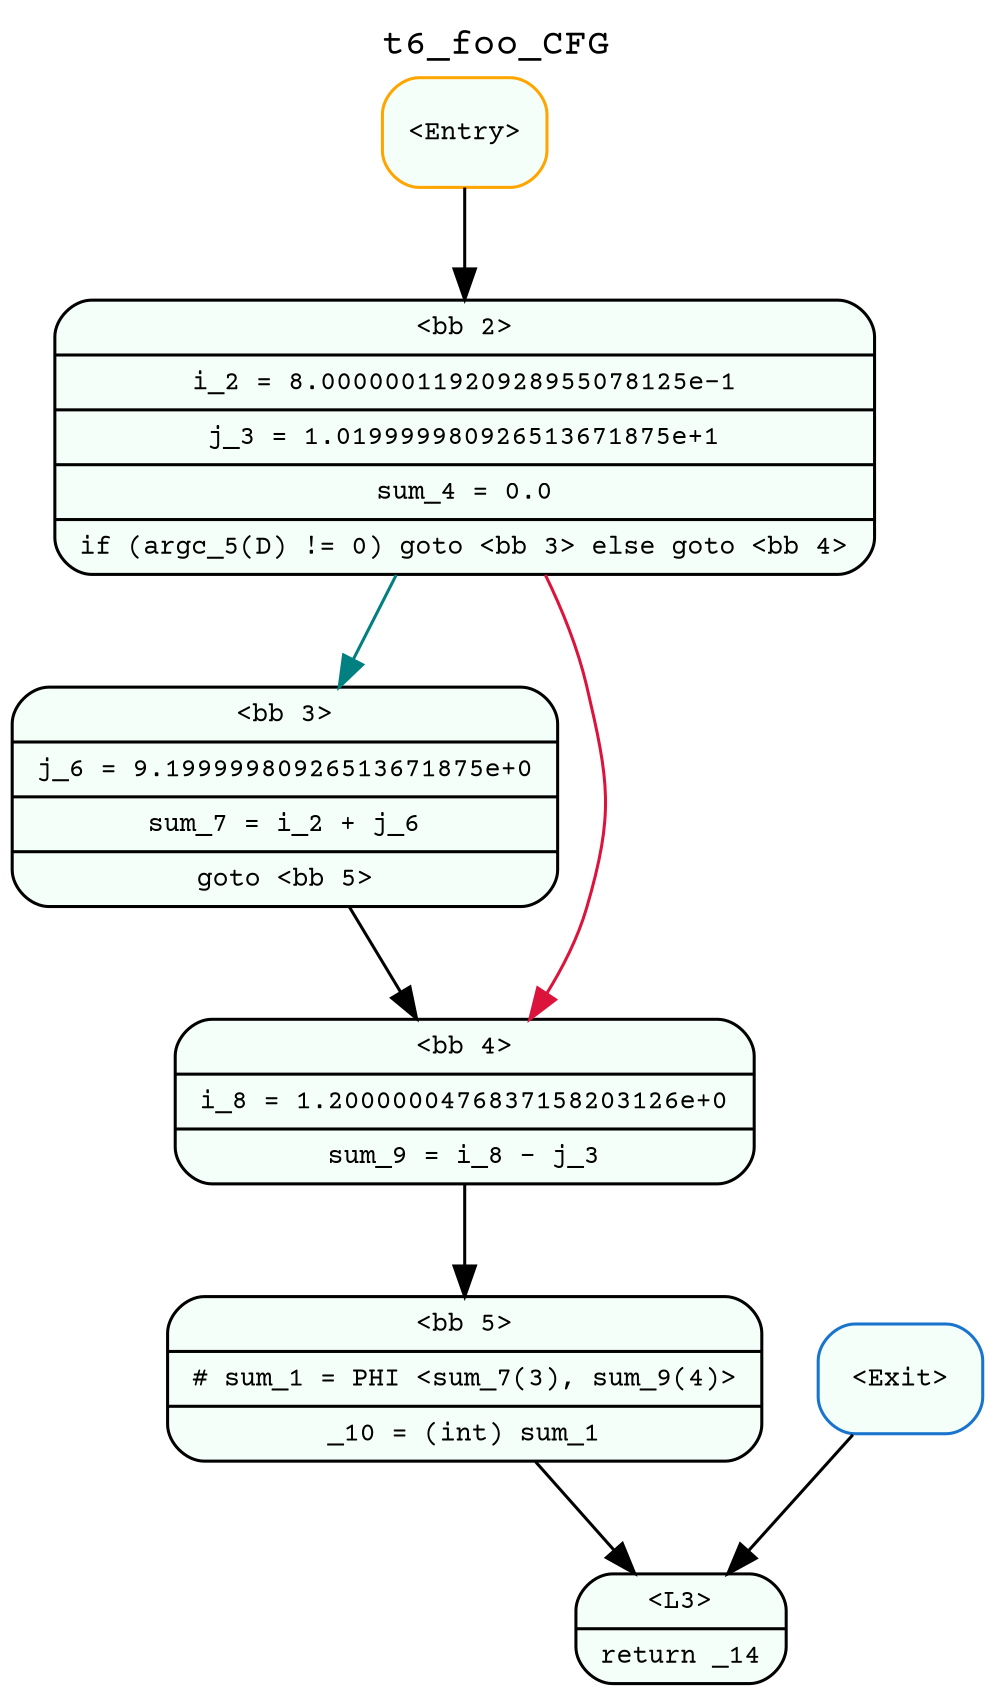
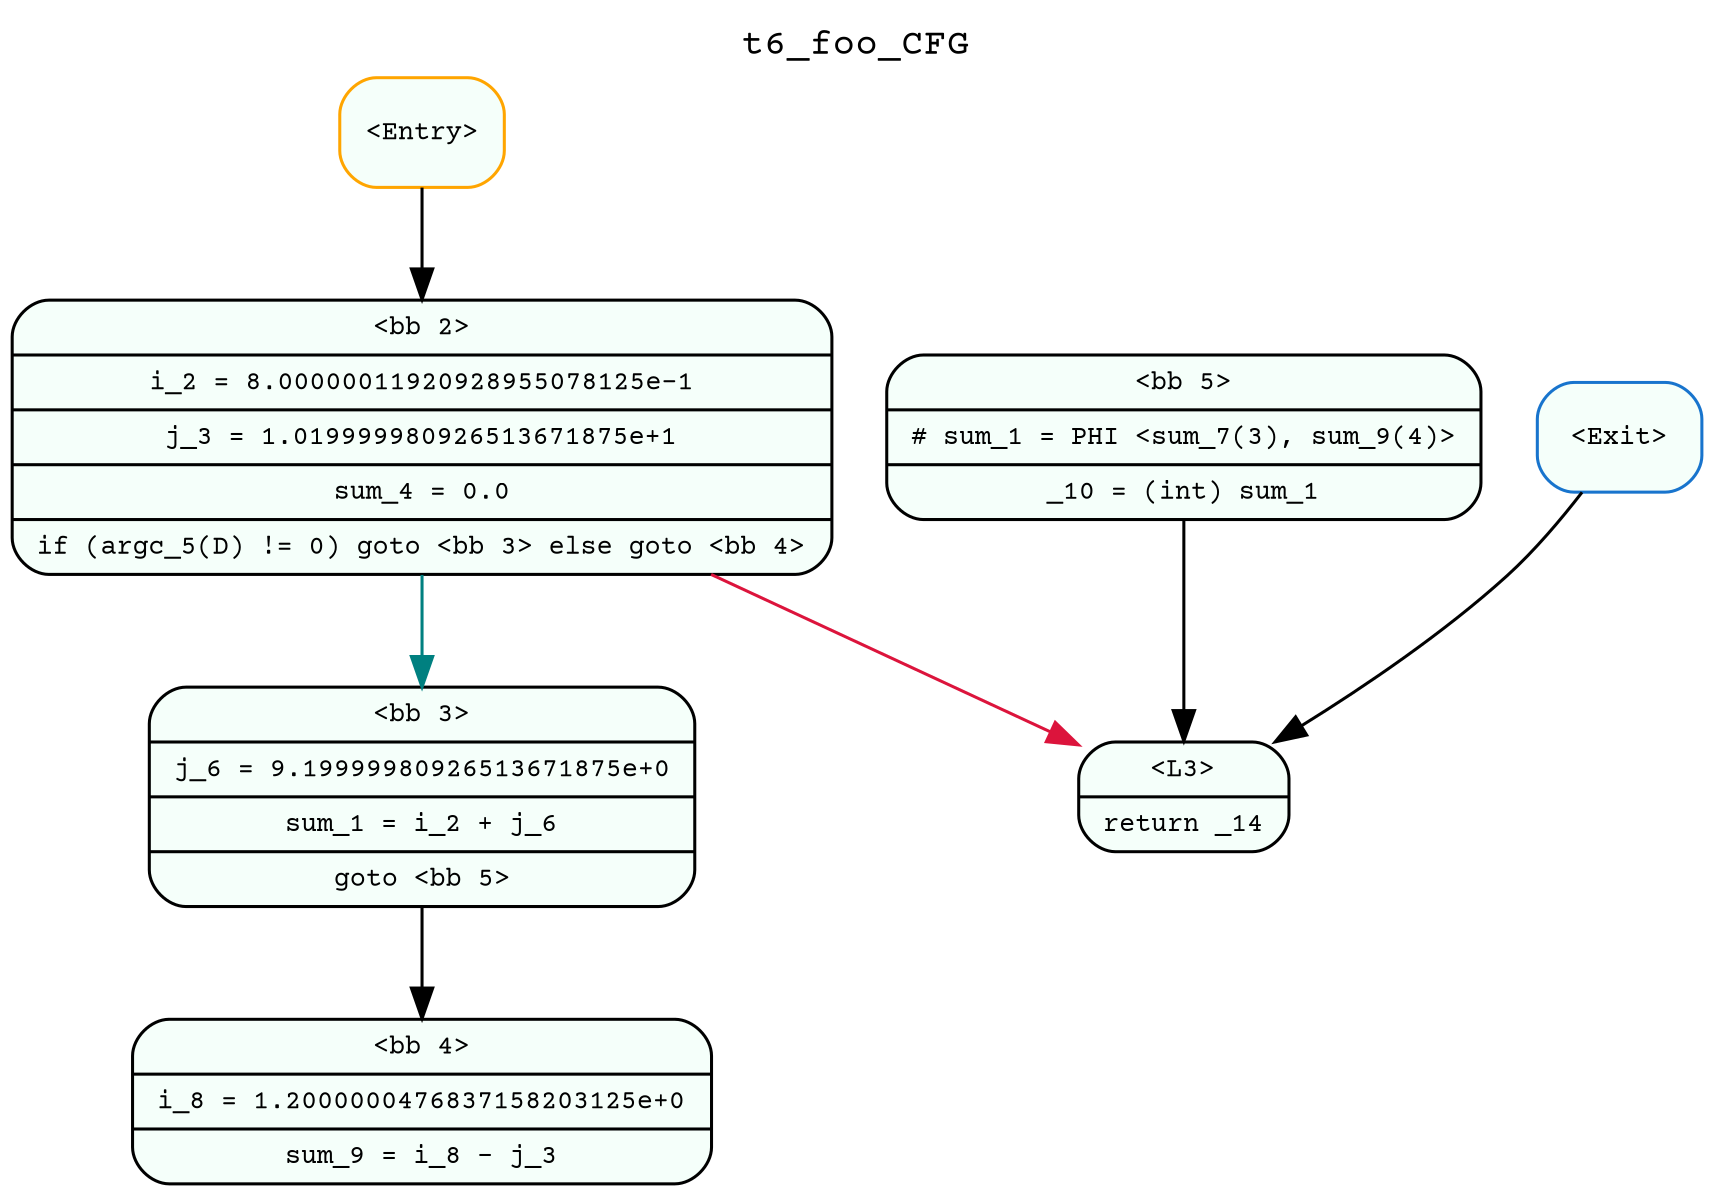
  digraph {
    fontname="Courier Prime"
    fontsize=12
    label=t6_foo_CFG
    labelloc=top
    node [color=black fillcolor=mintcream fontname="Courier Prime" fontsize=9 shape=Mrecord style=filled]
    edge [color=black fontname="Courier Prime" fontsize=10]
    n1 [color=orange label="{ \<Entry\> }"]
    n2 [label="{ \<bb 2\>|i_2 = 8.00000011920928955078125e-1|j_3 = 1.019999980926513671875e+1|sum_4 = 0.0|if (argc_5(D) != 0) goto \<bb 3\> else goto \<bb 4\> }"]
-   n3 [label="{ \<bb 3\>|j_6 = 9.19999980926513671875e+0|sum_7 = i_2 + j_6|goto \<bb 5\> }"]
-   n4 [label="{ \<bb 4\>|i_8 = 1.2000000476837158203126e+0|sum_9 = i_8 - j_3 }"]
+   n3 [label="{ \<bb 3\>|j_6 = 9.19999980926513671875e+0|sum_1 = i_2 + j_6|goto \<bb 5\> }"]
+   n4 [label="{ \<bb 4\>|i_8 = 1.2000000476837158203125e+0|sum_9 = i_8 - j_3 }"]
    n5 [label="{ \<bb 5\>|# sum_1 = PHI \<sum_7(3), sum_9(4)\>|_10 = (int) sum_1 }"]
    n6 [label="{ \<L3\>|return _14 }"]
    n7 [color=dodgerblue3 label="{ \<Exit\> }"]
    n1 -> n2
    n2 -> n3 [color=teal]
-   n2 -> n4 [color=crimson]
+   n2 -> n6 [color=crimson]
    n3 -> n4
-   n4 -> n5
    n5 -> n6
    n7 -> n6
  }
